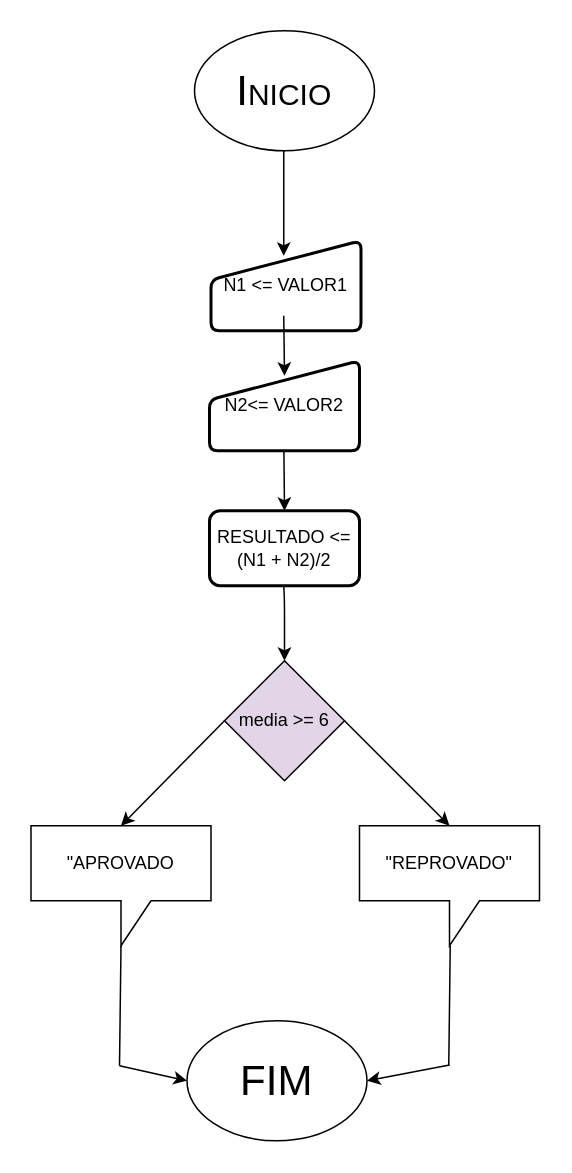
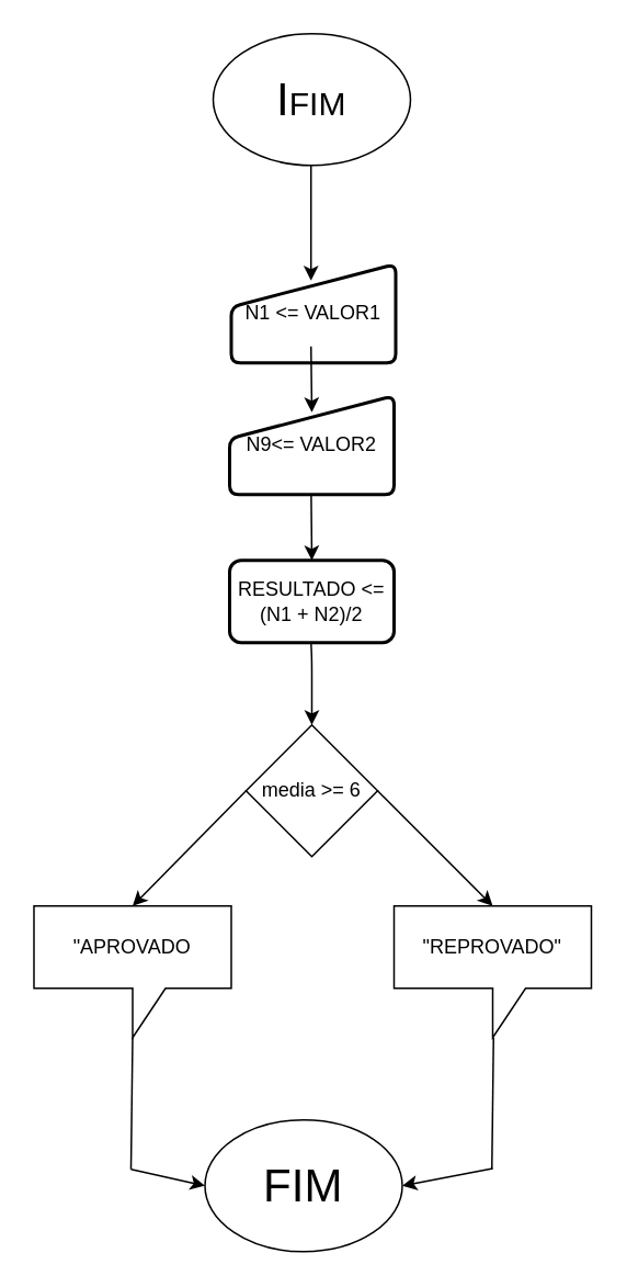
  <mxCell id="0" />
  <mxCell id="1" parent="0" />
- <mxCell id="2" value="&lt;font style=&quot;font-size: 28px&quot;&gt;I&lt;/font&gt;&lt;font style=&quot;font-size: 20px&quot;&gt;NICIO&lt;/font&gt;" style="ellipse;whiteSpace=wrap;html=1;" vertex="1" parent="1"><mxGeometry x="129" y="20" width="120" height="80" as="geometry" /></mxCell>
+ <mxCell id="2" value="&lt;font style=&quot;font-size: 28px&quot;&gt;I&lt;/font&gt;&lt;font style=&quot;font-size: 20px&quot;&gt;FIM&lt;/font&gt;" style="ellipse;whiteSpace=wrap;html=1;" vertex="1" parent="1"><mxGeometry x="129" y="20" width="120" height="80" as="geometry" /></mxCell>
  <mxCell id="3" value="" style="endArrow=classic;html=1;" edge="1" parent="1"><mxGeometry width="50" height="50" relative="1" as="geometry"><mxPoint x="188.5" y="100" as="sourcePoint" /><mxPoint x="188.5" y="170" as="targetPoint" /></mxGeometry></mxCell>
  <mxCell id="4" value="N1 &amp;lt;= VALOR1" style="html=1;strokeWidth=2;shape=manualInput;whiteSpace=wrap;rounded=1;size=26;arcSize=11;" vertex="1" parent="1"><mxGeometry x="140" y="160" width="100" height="60" as="geometry" /></mxCell>
  <mxCell id="5" value="RESULTADO &amp;lt;=&lt;br&gt;(N1 + N2)/2" style="rounded=1;whiteSpace=wrap;html=1;absoluteArcSize=1;arcSize=14;strokeWidth=2;" vertex="1" parent="1"><mxGeometry x="139" y="340" width="100" height="50" as="geometry" /></mxCell>
  <mxCell id="6" value="&lt;span style=&quot;color: rgba(0 , 0 , 0 , 0) ; font-family: monospace ; font-size: 0px ; background-color: rgb(248 , 249 , 250)&quot;&gt;%3CmxGraphModel%3E%3Croot%3E%3CmxCell%20id%3D%220%22%2F%3E%3CmxCell%20id%3D%221%22%20parent%3D%220%22%2F%3E%3CmxCell%20id%3D%222%22%20value%3D%22%22%20style%3D%22endArrow%3Dclassic%3Bhtml%3D1%3B%22%20edge%3D%221%22%20parent%3D%221%22%3E%3CmxGeometry%20width%3D%2250%22%20height%3D%2250%22%20relative%3D%221%22%20as%3D%22geometry%22%3E%3CmxPoint%20x%3D%22429.5%22%20y%3D%22270%22%20as%3D%22sourcePoint%22%2F%3E%3CmxPoint%20x%3D%22430%22%20y%3D%22320%22%20as%3D%22targetPoint%22%2F%3E%3C%2FmxGeometry%3E%3C%2FmxCell%3E%3C%2Froot%3E%3C%2FmxGraphModel%3E&lt;/span&gt;" style="endArrow=classic;html=1;" edge="1" parent="1"><mxGeometry width="50" height="50" relative="1" as="geometry"><mxPoint x="188.5" y="290" as="sourcePoint" /><mxPoint x="189" y="340" as="targetPoint" /></mxGeometry></mxCell>
  <mxCell id="7" value="&lt;span style=&quot;font-size: 28px&quot;&gt;FIM&lt;/span&gt;" style="ellipse;whiteSpace=wrap;html=1;" vertex="1" parent="1"><mxGeometry x="124" y="680" width="120" height="80" as="geometry" /></mxCell>
  <mxCell id="8" value="" style="endArrow=classic;html=1;" edge="1" parent="1"><mxGeometry width="50" height="50" relative="1" as="geometry"><mxPoint x="188.5" y="390" as="sourcePoint" /><mxPoint x="189" y="440" as="targetPoint" /><Array as="points"><mxPoint x="189" y="400" /></Array></mxGeometry></mxCell>
  <mxCell id="9" value="&quot;REPROVADO&quot;" style="shape=callout;whiteSpace=wrap;html=1;perimeter=calloutPerimeter;" vertex="1" parent="1"><mxGeometry x="239" y="550" width="120" height="80" as="geometry" /></mxCell>
- <mxCell id="10" value="N2&amp;lt;= VALOR2" style="html=1;strokeWidth=2;shape=manualInput;whiteSpace=wrap;rounded=1;size=26;arcSize=11;" vertex="1" parent="1"><mxGeometry x="139" y="240" width="100" height="60" as="geometry" /></mxCell>
+ <mxCell id="10" value="N9&amp;lt;= VALOR2" style="html=1;strokeWidth=2;shape=manualInput;whiteSpace=wrap;rounded=1;size=26;arcSize=11;" vertex="1" parent="1"><mxGeometry x="139" y="240" width="100" height="60" as="geometry" /></mxCell>
  <mxCell id="11" value="" style="endArrow=classic;html=1;" edge="1" parent="1"><mxGeometry width="50" height="50" relative="1" as="geometry"><mxPoint x="188.5" y="210" as="sourcePoint" /><mxPoint x="189" y="250" as="targetPoint" /><Array as="points" /></mxGeometry></mxCell>
- <mxCell id="12" value="media &amp;gt;= 6" style="rhombus;whiteSpace=wrap;html=1;fillColor=#e1d5e7;" vertex="1" parent="1"><mxGeometry x="149" y="440" width="80" height="80" as="geometry" /></mxCell>
+ <mxCell id="12" value="media &amp;gt;= 6" style="rhombus;whiteSpace=wrap;html=1;" vertex="1" parent="1"><mxGeometry x="149" y="440" width="80" height="80" as="geometry" /></mxCell>
  <mxCell id="13" value="&quot;APROVADO" style="shape=callout;whiteSpace=wrap;html=1;perimeter=calloutPerimeter;" vertex="1" parent="1"><mxGeometry x="20" y="550" width="120" height="80" as="geometry" /></mxCell>
  <mxCell id="14" value="" style="endArrow=none;html=1;entryX=0;entryY=0;entryDx=60;entryDy=80;entryPerimeter=0;" edge="1" parent="1" target="13"><mxGeometry width="50" height="50" relative="1" as="geometry"><mxPoint x="79" y="710" as="sourcePoint" /><mxPoint x="79" y="640" as="targetPoint" /></mxGeometry></mxCell>
  <mxCell id="15" value="" style="endArrow=none;html=1;entryX=0;entryY=0;entryDx=60;entryDy=80;entryPerimeter=0;" edge="1" parent="1"><mxGeometry width="50" height="50" relative="1" as="geometry"><mxPoint x="298.5" y="710" as="sourcePoint" /><mxPoint x="299.5" y="630" as="targetPoint" /></mxGeometry></mxCell>
  <mxCell id="16" value="" style="endArrow=classic;html=1;entryX=0;entryY=0.5;entryDx=0;entryDy=0;" edge="1" parent="1" target="7"><mxGeometry width="50" height="50" relative="1" as="geometry"><mxPoint x="79" y="710" as="sourcePoint" /><mxPoint x="129" y="660" as="targetPoint" /></mxGeometry></mxCell>
  <mxCell id="17" value="" style="endArrow=classic;html=1;entryX=1;entryY=0.5;entryDx=0;entryDy=0;" edge="1" parent="1" target="7"><mxGeometry width="50" height="50" relative="1" as="geometry"><mxPoint x="299" y="709.5" as="sourcePoint" /><mxPoint x="349" y="709.5" as="targetPoint" /><Array as="points" /></mxGeometry></mxCell>
  <mxCell id="18" value="" style="endArrow=classic;html=1;entryX=0.5;entryY=0;entryDx=0;entryDy=0;entryPerimeter=0;exitX=0;exitY=0.5;exitDx=0;exitDy=0;" edge="1" parent="1" source="12" target="13"><mxGeometry width="50" height="50" relative="1" as="geometry"><mxPoint x="79" y="520" as="sourcePoint" /><mxPoint x="129" y="470" as="targetPoint" /></mxGeometry></mxCell>
  <mxCell id="19" value="" style="endArrow=classic;html=1;entryX=0.5;entryY=0;entryDx=0;entryDy=0;entryPerimeter=0;exitX=1;exitY=0.5;exitDx=0;exitDy=0;" edge="1" parent="1" source="12" target="9"><mxGeometry width="50" height="50" relative="1" as="geometry"><mxPoint x="159" y="490" as="sourcePoint" /><mxPoint x="90" y="560" as="targetPoint" /></mxGeometry></mxCell>
